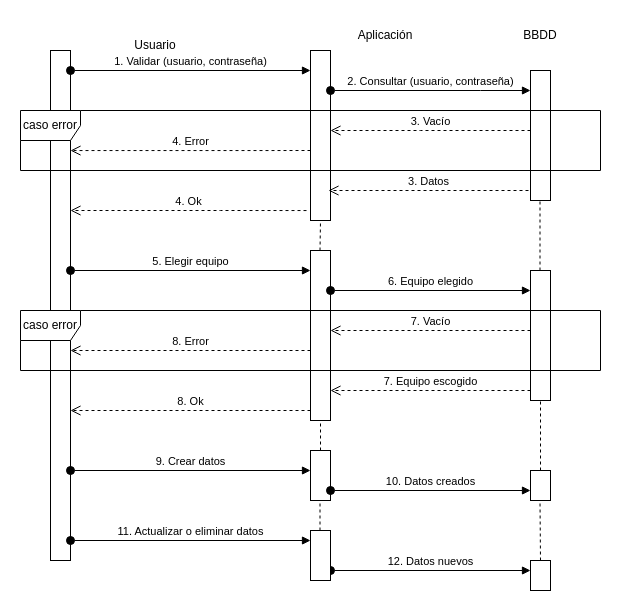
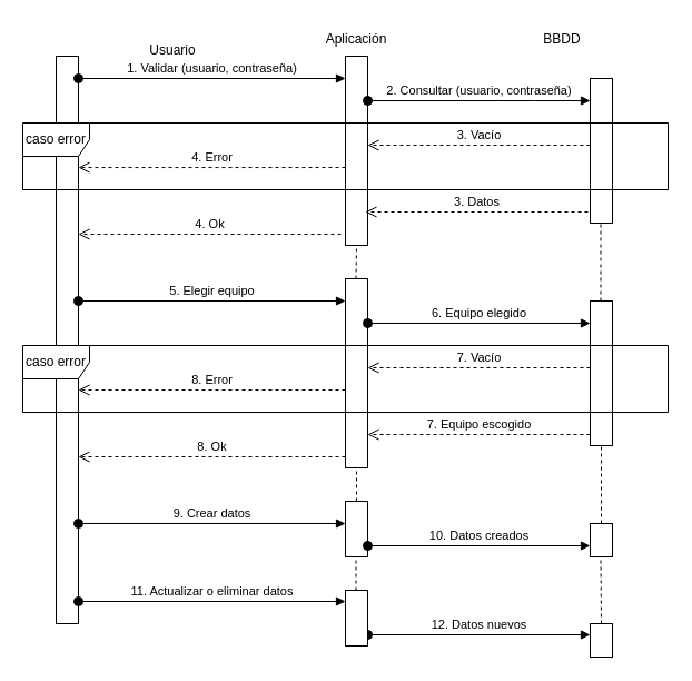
  <mxCell id="0" />
  <mxCell id="1" parent="0" />
  <mxCell id="2" value="" style="html=1;points=[[0,0,0,0,5],[0,1,0,0,-5],[1,0,0,0,5],[1,1,0,0,-5]];perimeter=orthogonalPerimeter;outlineConnect=0;targetShapes=umlLifeline;portConstraint=eastwest;newEdgeStyle={&quot;curved&quot;:0,&quot;rounded&quot;:0};" vertex="1" parent="1"><mxGeometry x="50" y="50" width="20" height="510" as="geometry" /></mxCell>
  <mxCell id="3" value="Usuario" style="text;html=1;align=center;verticalAlign=middle;whiteSpace=wrap;rounded=0;" vertex="1" parent="1"><mxGeometry x="125" y="30" width="60" height="30" as="geometry" /></mxCell>
- <mxCell id="4" value="Aplicación" style="text;html=1;align=center;verticalAlign=middle;whiteSpace=wrap;rounded=0;" vertex="1" parent="1"><mxGeometry x="355" y="20" width="60" height="30" as="geometry" /></mxCell>
- <mxCell id="5" value="BBDD" style="text;html=1;align=center;verticalAlign=middle;whiteSpace=wrap;rounded=0;" vertex="1" parent="1"><mxGeometry x="510" y="20" width="60" height="30" as="geometry" /></mxCell>
+ <mxCell id="4" value="Aplicación" style="text;html=1;align=center;verticalAlign=middle;whiteSpace=wrap;rounded=0;" vertex="1" parent="1"><mxGeometry x="290" y="20" width="60" height="30" as="geometry" /></mxCell>
+ <mxCell id="5" value="BBDD" style="text;html=1;align=center;verticalAlign=middle;whiteSpace=wrap;rounded=0;" vertex="1" parent="1"><mxGeometry x="475" y="20" width="60" height="30" as="geometry" /></mxCell>
  <mxCell id="6" value="" style="html=1;points=[[0,0,0,0,5],[0,1,0,0,-5],[1,0,0,0,5],[1,1,0,0,-5]];perimeter=orthogonalPerimeter;outlineConnect=0;targetShapes=umlLifeline;portConstraint=eastwest;newEdgeStyle={&quot;curved&quot;:0,&quot;rounded&quot;:0};" vertex="1" parent="1"><mxGeometry x="310" y="50" width="20" height="170" as="geometry" /></mxCell>
  <mxCell id="7" value="&lt;font style=&quot;vertical-align: inherit;&quot;&gt;&lt;font style=&quot;vertical-align: inherit;&quot;&gt;1. Validar (usuario, contraseña)&lt;/font&gt;&lt;/font&gt;" style="html=1;verticalAlign=bottom;startArrow=oval;startFill=1;endArrow=block;startSize=8;curved=0;rounded=0;" edge="1" parent="1"><mxGeometry width="60" relative="1" as="geometry"><mxPoint x="70" y="70" as="sourcePoint" /><mxPoint x="310" y="70" as="targetPoint" /></mxGeometry></mxCell>
  <mxCell id="8" value="" style="html=1;points=[[0,0,0,0,5],[0,1,0,0,-5],[1,0,0,0,5],[1,1,0,0,-5]];perimeter=orthogonalPerimeter;outlineConnect=0;targetShapes=umlLifeline;portConstraint=eastwest;newEdgeStyle={&quot;curved&quot;:0,&quot;rounded&quot;:0};" vertex="1" parent="1"><mxGeometry x="530" y="70" width="20" height="130" as="geometry" /></mxCell>
  <mxCell id="9" value="&lt;font style=&quot;vertical-align: inherit;&quot;&gt;&lt;font style=&quot;vertical-align: inherit;&quot;&gt;2. Consultar (usuario, contraseña)&lt;/font&gt;&lt;/font&gt;" style="html=1;verticalAlign=bottom;startArrow=oval;startFill=1;endArrow=block;startSize=8;curved=0;rounded=0;" edge="1" parent="1" source="6" target="8"><mxGeometry width="60" relative="1" as="geometry"><mxPoint x="370" y="90" as="sourcePoint" /><mxPoint x="520" y="90" as="targetPoint" /><Array as="points"><mxPoint x="480" y="90" /></Array><mxPoint as="offset" /></mxGeometry></mxCell>
  <mxCell id="10" value="&lt;font style=&quot;vertical-align: inherit;&quot;&gt;&lt;font style=&quot;vertical-align: inherit;&quot;&gt;3. Vacío&lt;/font&gt;&lt;/font&gt;" style="html=1;verticalAlign=bottom;endArrow=open;dashed=1;endSize=8;curved=0;rounded=0;" edge="1" parent="1"><mxGeometry relative="1" as="geometry"><mxPoint x="530" y="130" as="sourcePoint" /><mxPoint x="330" y="130" as="targetPoint" /><Array as="points"><mxPoint x="420" y="130" /></Array></mxGeometry></mxCell>
  <mxCell id="11" value="4. Error" style="html=1;verticalAlign=bottom;endArrow=open;dashed=1;endSize=8;curved=0;rounded=0;exitX=0;exitY=0.615;exitDx=0;exitDy=0;exitPerimeter=0;" edge="1" parent="1"><mxGeometry relative="1" as="geometry"><mxPoint x="310" y="150" as="sourcePoint" /><mxPoint x="70" y="150.05" as="targetPoint" /><Array as="points"><mxPoint x="270" y="150.05" /></Array></mxGeometry></mxCell>
  <mxCell id="12" value="caso error" style="shape=umlFrame;whiteSpace=wrap;html=1;pointerEvents=0;" vertex="1" parent="1"><mxGeometry x="20" y="110" width="580" height="60" as="geometry" /></mxCell>
  <mxCell id="13" value="&lt;font style=&quot;vertical-align: inherit;&quot;&gt;&lt;font style=&quot;vertical-align: inherit;&quot;&gt;&lt;font style=&quot;vertical-align: inherit;&quot;&gt;&lt;font style=&quot;vertical-align: inherit;&quot;&gt;3. Datos&lt;/font&gt;&lt;/font&gt;&lt;/font&gt;&lt;/font&gt;" style="html=1;verticalAlign=bottom;endArrow=open;dashed=1;endSize=8;curved=0;rounded=0;entryX=1;entryY=0.667;entryDx=0;entryDy=0;entryPerimeter=0;" edge="1" parent="1"><mxGeometry relative="1" as="geometry"><mxPoint x="528" y="190" as="sourcePoint" /><mxPoint x="328" y="190" as="targetPoint" /></mxGeometry></mxCell>
  <mxCell id="14" value="4. Ok" style="html=1;verticalAlign=bottom;endArrow=open;dashed=1;endSize=8;curved=0;rounded=0;exitX=-0.2;exitY=0.805;exitDx=0;exitDy=0;exitPerimeter=0;" edge="1" parent="1"><mxGeometry relative="1" as="geometry"><mxPoint x="306" y="210.05" as="sourcePoint" /><mxPoint x="70" y="210" as="targetPoint" /><Array as="points"><mxPoint x="220" y="210" /></Array></mxGeometry></mxCell>
  <mxCell id="15" value="" style="html=1;points=[[0,0,0,0,5],[0,1,0,0,-5],[1,0,0,0,5],[1,1,0,0,-5]];perimeter=orthogonalPerimeter;outlineConnect=0;targetShapes=umlLifeline;portConstraint=eastwest;newEdgeStyle={&quot;curved&quot;:0,&quot;rounded&quot;:0};" vertex="1" parent="1"><mxGeometry x="310" y="250" width="20" height="170" as="geometry" /></mxCell>
  <mxCell id="16" value="&lt;font style=&quot;vertical-align: inherit;&quot;&gt;&lt;font style=&quot;vertical-align: inherit;&quot;&gt;5. Elegir equipo&lt;/font&gt;&lt;/font&gt;" style="html=1;verticalAlign=bottom;startArrow=oval;startFill=1;endArrow=block;startSize=8;curved=0;rounded=0;" edge="1" parent="1"><mxGeometry width="60" relative="1" as="geometry"><mxPoint x="70" y="270" as="sourcePoint" /><mxPoint x="310" y="270" as="targetPoint" /></mxGeometry></mxCell>
  <mxCell id="17" value="" style="html=1;points=[[0,0,0,0,5],[0,1,0,0,-5],[1,0,0,0,5],[1,1,0,0,-5]];perimeter=orthogonalPerimeter;outlineConnect=0;targetShapes=umlLifeline;portConstraint=eastwest;newEdgeStyle={&quot;curved&quot;:0,&quot;rounded&quot;:0};" vertex="1" parent="1"><mxGeometry x="530" y="270" width="20" height="130" as="geometry" /></mxCell>
  <mxCell id="18" value="&lt;font style=&quot;vertical-align: inherit;&quot;&gt;&lt;font style=&quot;vertical-align: inherit;&quot;&gt;6. Equipo elegido&lt;/font&gt;&lt;/font&gt;" style="html=1;verticalAlign=bottom;startArrow=oval;startFill=1;endArrow=block;startSize=8;curved=0;rounded=0;" edge="1" parent="1"><mxGeometry width="60" relative="1" as="geometry"><mxPoint x="330" y="290" as="sourcePoint" /><mxPoint x="530" y="290" as="targetPoint" /></mxGeometry></mxCell>
  <mxCell id="19" value="7. Vacío" style="html=1;verticalAlign=bottom;endArrow=open;dashed=1;endSize=8;curved=0;rounded=0;" edge="1" parent="1" source="17" target="15"><mxGeometry relative="1" as="geometry"><mxPoint x="430" y="330" as="sourcePoint" /><mxPoint x="350" y="330" as="targetPoint" /><Array as="points"><mxPoint x="470" y="330" /></Array></mxGeometry></mxCell>
  <mxCell id="20" value="8. Error" style="html=1;verticalAlign=bottom;endArrow=open;dashed=1;endSize=8;curved=0;rounded=0;" edge="1" parent="1"><mxGeometry relative="1" as="geometry"><mxPoint x="310" y="350" as="sourcePoint" /><mxPoint x="70" y="350" as="targetPoint" /></mxGeometry></mxCell>
  <mxCell id="21" value="caso error" style="shape=umlFrame;whiteSpace=wrap;html=1;pointerEvents=0;" vertex="1" parent="1"><mxGeometry x="20" y="310" width="580" height="60" as="geometry" /></mxCell>
  <mxCell id="22" value="7. Equipo escogido" style="html=1;verticalAlign=bottom;endArrow=open;dashed=1;endSize=8;curved=0;rounded=0;" edge="1" parent="1" source="17"><mxGeometry relative="1" as="geometry"><mxPoint x="410" y="390" as="sourcePoint" /><mxPoint x="330" y="390" as="targetPoint" /></mxGeometry></mxCell>
  <mxCell id="23" value="8. Ok" style="html=1;verticalAlign=bottom;endArrow=open;dashed=1;endSize=8;curved=0;rounded=0;" edge="1" parent="1"><mxGeometry relative="1" as="geometry"><mxPoint x="310" y="410" as="sourcePoint" /><mxPoint x="70" y="410" as="targetPoint" /></mxGeometry></mxCell>
  <mxCell id="24" value="" style="html=1;points=[[0,0,0,0,5],[0,1,0,0,-5],[1,0,0,0,5],[1,1,0,0,-5]];perimeter=orthogonalPerimeter;outlineConnect=0;targetShapes=umlLifeline;portConstraint=eastwest;newEdgeStyle={&quot;curved&quot;:0,&quot;rounded&quot;:0};" vertex="1" parent="1"><mxGeometry x="310" y="450" width="20" height="50" as="geometry" /></mxCell>
  <mxCell id="25" value="" style="html=1;points=[[0,0,0,0,5],[0,1,0,0,-5],[1,0,0,0,5],[1,1,0,0,-5]];perimeter=orthogonalPerimeter;outlineConnect=0;targetShapes=umlLifeline;portConstraint=eastwest;newEdgeStyle={&quot;curved&quot;:0,&quot;rounded&quot;:0};" vertex="1" parent="1"><mxGeometry x="530" y="470" width="20" height="30" as="geometry" /></mxCell>
  <mxCell id="26" value="" style="endArrow=none;dashed=1;html=1;rounded=0;" edge="1" parent="1" source="24" target="15"><mxGeometry width="50" height="50" relative="1" as="geometry"><mxPoint x="140" y="680" as="sourcePoint" /><mxPoint x="360" y="570" as="targetPoint" /></mxGeometry></mxCell>
  <mxCell id="27" value="" style="endArrow=none;dashed=1;html=1;rounded=0;" edge="1" parent="1" source="25" target="17"><mxGeometry width="50" height="50" relative="1" as="geometry"><mxPoint x="330" y="460" as="sourcePoint" /><mxPoint x="370" y="440" as="targetPoint" /></mxGeometry></mxCell>
  <mxCell id="28" value="" style="endArrow=none;dashed=1;html=1;rounded=0;" edge="1" parent="1" target="8"><mxGeometry width="50" height="50" relative="1" as="geometry"><mxPoint x="539.5" y="270" as="sourcePoint" /><mxPoint x="539.5" y="220" as="targetPoint" /></mxGeometry></mxCell>
  <mxCell id="29" value="" style="endArrow=none;dashed=1;html=1;rounded=0;" edge="1" parent="1"><mxGeometry width="50" height="50" relative="1" as="geometry"><mxPoint x="319.5" y="250" as="sourcePoint" /><mxPoint x="320" y="220" as="targetPoint" /></mxGeometry></mxCell>
  <mxCell id="30" value="&lt;font style=&quot;vertical-align: inherit;&quot;&gt;&lt;font style=&quot;vertical-align: inherit;&quot;&gt;9. Crear datos&lt;/font&gt;&lt;/font&gt;" style="html=1;verticalAlign=bottom;startArrow=oval;startFill=1;endArrow=block;startSize=8;curved=0;rounded=0;" edge="1" parent="1"><mxGeometry width="60" relative="1" as="geometry"><mxPoint x="70" y="470" as="sourcePoint" /><mxPoint x="310" y="470" as="targetPoint" /></mxGeometry></mxCell>
  <mxCell id="31" value="&lt;font style=&quot;vertical-align: inherit;&quot;&gt;&lt;font style=&quot;vertical-align: inherit;&quot;&gt;11. Actualizar o eliminar datos&lt;/font&gt;&lt;/font&gt;" style="html=1;verticalAlign=bottom;startArrow=oval;startFill=1;endArrow=block;startSize=8;curved=0;rounded=0;" edge="1" parent="1"><mxGeometry width="60" relative="1" as="geometry"><mxPoint x="70" y="540" as="sourcePoint" /><mxPoint x="310" y="540" as="targetPoint" /><mxPoint as="offset" /></mxGeometry></mxCell>
  <mxCell id="32" value="&lt;font style=&quot;vertical-align: inherit;&quot;&gt;&lt;font style=&quot;vertical-align: inherit;&quot;&gt;10. Datos creados&lt;/font&gt;&lt;/font&gt;" style="html=1;verticalAlign=bottom;startArrow=oval;startFill=1;endArrow=block;startSize=8;curved=0;rounded=0;" edge="1" parent="1" target="25"><mxGeometry width="60" relative="1" as="geometry"><mxPoint x="330" y="490" as="sourcePoint" /><mxPoint x="390" y="490" as="targetPoint" /></mxGeometry></mxCell>
  <mxCell id="33" value="&lt;font style=&quot;vertical-align: inherit;&quot;&gt;&lt;font style=&quot;vertical-align: inherit;&quot;&gt;12. Datos nuevos&lt;/font&gt;&lt;/font&gt;" style="html=1;verticalAlign=bottom;startArrow=oval;startFill=1;endArrow=block;startSize=8;curved=0;rounded=0;" edge="1" parent="1"><mxGeometry width="60" relative="1" as="geometry"><mxPoint x="330" y="570" as="sourcePoint" /><mxPoint x="530" y="570" as="targetPoint" /></mxGeometry></mxCell>
  <mxCell id="34" value="" style="html=1;points=[[0,0,0,0,5],[0,1,0,0,-5],[1,0,0,0,5],[1,1,0,0,-5]];perimeter=orthogonalPerimeter;outlineConnect=0;targetShapes=umlLifeline;portConstraint=eastwest;newEdgeStyle={&quot;curved&quot;:0,&quot;rounded&quot;:0};" vertex="1" parent="1"><mxGeometry x="310" y="530" width="20" height="50" as="geometry" /></mxCell>
  <mxCell id="35" value="" style="endArrow=none;dashed=1;html=1;rounded=0;" edge="1" parent="1"><mxGeometry width="50" height="50" relative="1" as="geometry"><mxPoint x="319.5" y="530" as="sourcePoint" /><mxPoint x="319.5" y="500" as="targetPoint" /></mxGeometry></mxCell>
  <mxCell id="36" value="" style="html=1;points=[[0,0,0,0,5],[0,1,0,0,-5],[1,0,0,0,5],[1,1,0,0,-5]];perimeter=orthogonalPerimeter;outlineConnect=0;targetShapes=umlLifeline;portConstraint=eastwest;newEdgeStyle={&quot;curved&quot;:0,&quot;rounded&quot;:0};" vertex="1" parent="1"><mxGeometry x="530" y="560" width="20" height="30" as="geometry" /></mxCell>
  <mxCell id="37" value="" style="endArrow=none;dashed=1;html=1;rounded=0;" edge="1" parent="1"><mxGeometry width="50" height="50" relative="1" as="geometry"><mxPoint x="540" y="560" as="sourcePoint" /><mxPoint x="539.5" y="500" as="targetPoint" /></mxGeometry></mxCell>
